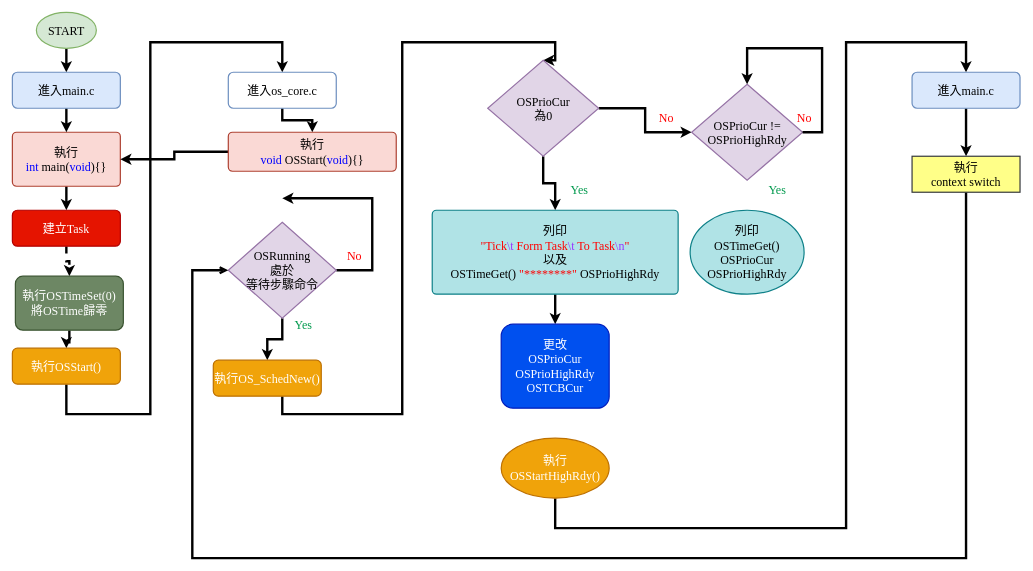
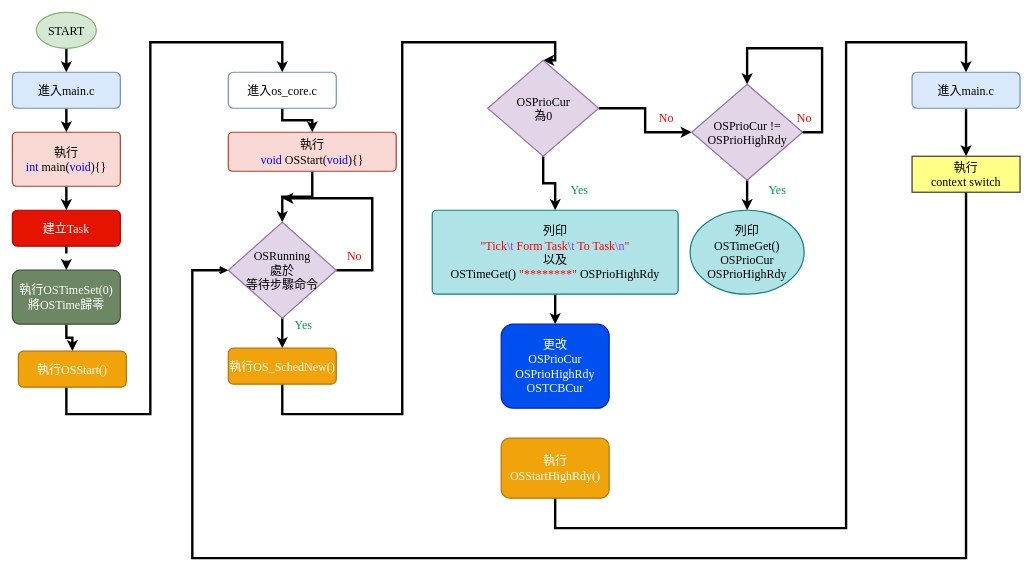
  <mxCell id="0" />
  <mxCell id="1" parent="0" />
  <mxCell id="2" value="" style="edgeStyle=orthogonalEdgeStyle;rounded=0;orthogonalLoop=1;jettySize=auto;html=1;strokeWidth=4;fontSize=20;fontFamily=標楷體;" edge="1" parent="1" source="3" target="13"><mxGeometry relative="1" as="geometry" /></mxCell>
  <mxCell id="3" value="START" style="strokeWidth=2;html=1;shape=mxgraph.flowchart.start_1;whiteSpace=wrap;fontSize=20;fontFamily=標楷體;fillColor=#d5e8d4;strokeColor=#82b366;" vertex="1" parent="1"><mxGeometry x="60" y="20" width="100" height="60" as="geometry" /></mxCell>
  <mxCell id="4" value="" style="edgeStyle=orthogonalEdgeStyle;rounded=0;orthogonalLoop=1;jettySize=auto;html=1;strokeWidth=4;fontSize=20;fontFamily=標楷體;" edge="1" parent="1" source="5" target="7"><mxGeometry relative="1" as="geometry" /></mxCell>
  <mxCell id="5" value="執行&lt;br&gt;&lt;font color=&quot;#0000ff&quot;&gt;int&lt;/font&gt; main(&lt;font color=&quot;#0000ff&quot;&gt;void&lt;/font&gt;){}" style="rounded=1;whiteSpace=wrap;html=1;absoluteArcSize=1;arcSize=14;strokeWidth=2;fontSize=20;fontFamily=標楷體;fillColor=#fad9d5;strokeColor=#ae4132;" vertex="1" parent="1"><mxGeometry x="20" y="220" width="180" height="90" as="geometry" /></mxCell>
  <mxCell id="6" value="" style="edgeStyle=orthogonalEdgeStyle;rounded=0;orthogonalLoop=1;jettySize=auto;html=1;strokeWidth=4;fontSize=20;fontFamily=標楷體;dashed=1;" edge="1" parent="1" source="7" target="9"><mxGeometry relative="1" as="geometry" /></mxCell>
  <mxCell id="7" value="建立Task" style="whiteSpace=wrap;html=1;rounded=1;fontSize=20;strokeWidth=2;arcSize=14;fontFamily=標楷體;fillColor=#e51400;strokeColor=#B20000;fontColor=#ffffff;" vertex="1" parent="1"><mxGeometry x="20" y="350" width="180" height="60" as="geometry" /></mxCell>
  <mxCell id="8" value="" style="edgeStyle=orthogonalEdgeStyle;rounded=0;orthogonalLoop=1;jettySize=auto;html=1;strokeWidth=4;fontSize=20;fontFamily=標楷體;" edge="1" parent="1" source="9" target="11"><mxGeometry relative="1" as="geometry" /></mxCell>
- <mxCell id="9" value="執行OSTimeSet(0)&lt;br&gt;將OSTime歸零" style="whiteSpace=wrap;html=1;rounded=1;fontSize=20;strokeWidth=2;arcSize=14;fontFamily=標楷體;fillColor=#6d8764;strokeColor=#3A5431;fontColor=#ffffff;" vertex="1" parent="1"><mxGeometry x="25" y="460" width="180" height="90" as="geometry" /></mxCell>
+ <mxCell id="9" value="執行OSTimeSet(0)&lt;br&gt;將OSTime歸零" style="whiteSpace=wrap;html=1;rounded=1;fontSize=20;strokeWidth=2;arcSize=14;fontFamily=標楷體;fillColor=#6d8764;strokeColor=#3A5431;fontColor=#ffffff;" vertex="1" parent="1"><mxGeometry x="20" y="450" width="180" height="90" as="geometry" /></mxCell>
  <mxCell id="10" style="edgeStyle=orthogonalEdgeStyle;rounded=0;orthogonalLoop=1;jettySize=auto;html=1;entryX=0.5;entryY=0;entryDx=0;entryDy=0;strokeWidth=4;fontSize=20;fontFamily=標楷體;" edge="1" parent="1" source="11" target="15"><mxGeometry relative="1" as="geometry"><Array as="points"><mxPoint x="110" y="690" /><mxPoint x="250" y="690" /><mxPoint x="250" y="70" /><mxPoint x="470" y="70" /></Array></mxGeometry></mxCell>
- <mxCell id="11" value="執行OSStart()" style="whiteSpace=wrap;html=1;rounded=1;fontSize=20;strokeWidth=2;arcSize=14;fontFamily=標楷體;fillColor=#f0a30a;strokeColor=#BD7000;fontColor=#ffffff;" vertex="1" parent="1"><mxGeometry x="20" y="580" width="180" height="60" as="geometry" /></mxCell>
+ <mxCell id="11" value="執行OSStart()" style="whiteSpace=wrap;html=1;rounded=1;fontSize=20;strokeWidth=2;arcSize=14;fontFamily=標楷體;fillColor=#f0a30a;strokeColor=#BD7000;fontColor=#ffffff;" vertex="1" parent="1"><mxGeometry x="30" y="585" width="180" height="60" as="geometry" /></mxCell>
  <mxCell id="12" value="" style="edgeStyle=orthogonalEdgeStyle;rounded=0;orthogonalLoop=1;jettySize=auto;html=1;strokeWidth=4;fontSize=20;fontFamily=標楷體;" edge="1" parent="1" source="13" target="5"><mxGeometry relative="1" as="geometry" /></mxCell>
  <mxCell id="13" value="進入main.c" style="whiteSpace=wrap;html=1;rounded=1;fontSize=20;strokeWidth=2;arcSize=14;fontFamily=標楷體;fillColor=#dae8fc;strokeColor=#6c8ebf;" vertex="1" parent="1"><mxGeometry x="20" y="120" width="180" height="60" as="geometry" /></mxCell>
  <mxCell id="14" value="" style="edgeStyle=orthogonalEdgeStyle;rounded=0;orthogonalLoop=1;jettySize=auto;html=1;strokeWidth=4;fontSize=20;fontFamily=標楷體;" edge="1" parent="1" source="15" target="17"><mxGeometry relative="1" as="geometry" /></mxCell>
  <mxCell id="15" value="進入os_core.c" style="whiteSpace=wrap;html=1;rounded=1;fontSize=20;strokeWidth=2;arcSize=14;fontFamily=標楷體;fillColor=#ffffff;strokeColor=#6c8ebf;" vertex="1" parent="1"><mxGeometry x="380" y="120" width="180" height="60" as="geometry" /></mxCell>
- <mxCell id="16" value="" style="edgeStyle=orthogonalEdgeStyle;rounded=0;orthogonalLoop=1;jettySize=auto;html=1;strokeWidth=4;fontSize=20;fontFamily=標楷體;" edge="1" parent="1" source="17" target="5"><mxGeometry relative="1" as="geometry" /></mxCell>
+ <mxCell id="16" value="" style="edgeStyle=orthogonalEdgeStyle;rounded=0;orthogonalLoop=1;jettySize=auto;html=1;strokeWidth=4;fontSize=20;fontFamily=標楷體;" edge="1" parent="1" source="17" target="20"><mxGeometry relative="1" as="geometry" /></mxCell>
  <mxCell id="17" value="執行&lt;br&gt;&lt;font color=&quot;#0000ff&quot;&gt;void&lt;/font&gt; OSStart(&lt;font color=&quot;#0000ff&quot;&gt;void&lt;/font&gt;){}" style="rounded=1;whiteSpace=wrap;html=1;absoluteArcSize=1;arcSize=14;strokeWidth=2;fontSize=20;fontFamily=標楷體;fillColor=#fad9d5;strokeColor=#ae4132;" vertex="1" parent="1"><mxGeometry x="380" y="220" width="280" height="65" as="geometry" /></mxCell>
  <mxCell id="18" style="edgeStyle=orthogonalEdgeStyle;rounded=0;orthogonalLoop=1;jettySize=auto;html=1;strokeWidth=4;fontSize=20;fontFamily=標楷體;" edge="1" parent="1" source="20"><mxGeometry relative="1" as="geometry"><mxPoint x="470" y="330" as="targetPoint" /><Array as="points"><mxPoint x="620" y="450" /><mxPoint x="620" y="330" /><mxPoint x="470" y="330" /></Array></mxGeometry></mxCell>
  <mxCell id="19" value="" style="edgeStyle=orthogonalEdgeStyle;rounded=0;orthogonalLoop=1;jettySize=auto;html=1;strokeWidth=4;fontSize=20;fontColor=#FF0000;fontFamily=標楷體;" edge="1" parent="1" source="20" target="23"><mxGeometry relative="1" as="geometry" /></mxCell>
  <mxCell id="20" value="OSRunning&lt;br&gt;處於&lt;br&gt;等待步驟命令" style="strokeWidth=2;html=1;shape=mxgraph.flowchart.decision;whiteSpace=wrap;fontSize=20;fontFamily=標楷體;fillColor=#e1d5e7;strokeColor=#9673a6;" vertex="1" parent="1"><mxGeometry x="380" y="370" width="180" height="160" as="geometry" /></mxCell>
  <mxCell id="21" value="No" style="text;html=1;align=center;verticalAlign=middle;resizable=0;points=[];autosize=1;fontSize=20;fontColor=#FF0000;fontFamily=標楷體;" vertex="1" parent="1"><mxGeometry x="570" y="410" width="40" height="30" as="geometry" /></mxCell>
  <mxCell id="22" value="" style="edgeStyle=orthogonalEdgeStyle;rounded=0;orthogonalLoop=1;jettySize=auto;html=1;strokeWidth=4;fontSize=20;fontColor=#FF0000;entryX=0.5;entryY=0;entryDx=0;entryDy=0;entryPerimeter=0;fontFamily=標楷體;" edge="1" parent="1" source="23" target="27"><mxGeometry relative="1" as="geometry"><Array as="points"><mxPoint x="470" y="690" /><mxPoint x="670" y="690" /><mxPoint x="670" y="70" /><mxPoint x="925" y="70" /></Array></mxGeometry></mxCell>
- <mxCell id="23" value="執行OS_SchedNew()" style="whiteSpace=wrap;html=1;rounded=1;fontSize=20;strokeWidth=2;arcSize=14;fontFamily=標楷體;fillColor=#f0a30a;strokeColor=#BD7000;fontColor=#ffffff;" vertex="1" parent="1"><mxGeometry x="355" y="600" width="180" height="60" as="geometry" /></mxCell>
+ <mxCell id="23" value="執行OS_SchedNew()" style="whiteSpace=wrap;html=1;rounded=1;fontSize=20;strokeWidth=2;arcSize=14;fontFamily=標楷體;fillColor=#f0a30a;strokeColor=#BD7000;fontColor=#ffffff;" vertex="1" parent="1"><mxGeometry x="380" y="580" width="180" height="60" as="geometry" /></mxCell>
  <mxCell id="24" value="&lt;font color=&quot;#00994d&quot;&gt;Yes&lt;/font&gt;" style="text;html=1;align=center;verticalAlign=middle;resizable=0;points=[];autosize=1;fontSize=20;fontColor=#FF0000;fontFamily=標楷體;" vertex="1" parent="1"><mxGeometry x="480" y="525" width="50" height="30" as="geometry" /></mxCell>
  <mxCell id="25" value="" style="edgeStyle=orthogonalEdgeStyle;rounded=0;orthogonalLoop=1;jettySize=auto;html=1;strokeWidth=4;fontSize=20;fontColor=#FF0000;fontFamily=標楷體;" edge="1" parent="1" source="27" target="29"><mxGeometry relative="1" as="geometry" /></mxCell>
  <mxCell id="26" value="" style="edgeStyle=orthogonalEdgeStyle;rounded=0;orthogonalLoop=1;jettySize=auto;html=1;strokeWidth=4;fontSize=20;fontColor=#FF0000;" edge="1" parent="1" source="27" target="41"><mxGeometry relative="1" as="geometry" /></mxCell>
  <mxCell id="27" value="OSPrioCur&lt;br&gt;為0" style="strokeWidth=2;html=1;shape=mxgraph.flowchart.decision;whiteSpace=wrap;fontSize=20;fontFamily=標楷體;fillColor=#e1d5e7;strokeColor=#9673a6;" vertex="1" parent="1"><mxGeometry x="812.5" y="100" width="185" height="160" as="geometry" /></mxCell>
  <mxCell id="28" value="" style="edgeStyle=orthogonalEdgeStyle;rounded=0;orthogonalLoop=1;jettySize=auto;html=1;strokeWidth=4;fontSize=20;fontColor=#FF0000;" edge="1" parent="1" source="29" target="33"><mxGeometry relative="1" as="geometry" /></mxCell>
  <mxCell id="29" value="列印&lt;br&gt;&lt;font color=&quot;#ff0000&quot;&gt;&quot;Tick&lt;/font&gt;&lt;font color=&quot;#9933ff&quot;&gt;\t&lt;/font&gt;&lt;font color=&quot;#ff0000&quot;&gt; Form Task&lt;/font&gt;&lt;font color=&quot;#9933ff&quot;&gt;\t&lt;/font&gt;&lt;font color=&quot;#ff0000&quot;&gt; To Task&lt;/font&gt;&lt;font color=&quot;#9933ff&quot;&gt;\n&lt;/font&gt;&lt;font color=&quot;#ff0000&quot;&gt;&quot;&lt;/font&gt;&lt;br&gt;以及&lt;br&gt;OSTimeGet() &lt;font color=&quot;#ff0000&quot;&gt;&quot;********&quot;&lt;/font&gt; OSPrioHighRdy" style="rounded=1;whiteSpace=wrap;html=1;absoluteArcSize=1;arcSize=14;strokeWidth=2;fontSize=20;fontFamily=標楷體;fillColor=#b0e3e6;strokeColor=#0e8088;" vertex="1" parent="1"><mxGeometry x="720" y="350" width="410" height="140" as="geometry" /></mxCell>
  <mxCell id="30" value="&lt;font color=&quot;#00994d&quot;&gt;Yes&lt;/font&gt;" style="text;html=1;align=center;verticalAlign=middle;resizable=0;points=[];autosize=1;fontSize=20;fontColor=#FF0000;fontFamily=標楷體;" vertex="1" parent="1"><mxGeometry x="940" y="300" width="50" height="30" as="geometry" /></mxCell>
  <mxCell id="31" value="列印&lt;br&gt;OSTimeGet()&lt;br&gt;OSPrioCur&lt;br&gt;OSPrioHighRdy" style="ellipse;whiteSpace=wrap;html=1;absoluteArcSize=1;arcSize=14;strokeWidth=2;fontSize=20;fontFamily=標楷體;align=center;fillColor=#b0e3e6;strokeColor=#0e8088;" vertex="1" parent="1"><mxGeometry x="1150" y="350" width="190" height="140" as="geometry" /></mxCell>
  <mxCell id="32" value="No" style="text;html=1;align=center;verticalAlign=middle;resizable=0;points=[];autosize=1;fontSize=20;fontColor=#FF0000;fontFamily=標楷體;" vertex="1" parent="1"><mxGeometry x="1090" y="180" width="40" height="30" as="geometry" /></mxCell>
  <mxCell id="33" value="更改&lt;br&gt;OSPrioCur&lt;br&gt;OSPrioHighRdy&lt;br&gt;OSTCBCur" style="whiteSpace=wrap;html=1;rounded=1;fontSize=20;strokeWidth=2;arcSize=14;fontFamily=標楷體;fillColor=#0050ef;strokeColor=#001DBC;fontColor=#ffffff;" vertex="1" parent="1"><mxGeometry x="835" y="540" width="180" height="140" as="geometry" /></mxCell>
  <mxCell id="34" style="edgeStyle=orthogonalEdgeStyle;rounded=0;orthogonalLoop=1;jettySize=auto;html=1;entryX=0.5;entryY=0;entryDx=0;entryDy=0;strokeWidth=4;fontSize=20;fontColor=#FF0000;" edge="1" parent="1" source="35" target="37"><mxGeometry relative="1" as="geometry"><Array as="points"><mxPoint x="925" y="880" /><mxPoint x="1410" y="880" /><mxPoint x="1410" y="70" /><mxPoint x="1610" y="70" /></Array></mxGeometry></mxCell>
- <mxCell id="35" value="執行OSStartHighRdy()" style="ellipse;whiteSpace=wrap;html=1;fontSize=20;strokeWidth=2;arcSize=14;fontFamily=標楷體;fillColor=#f0a30a;strokeColor=#BD7000;fontColor=#ffffff;" vertex="1" parent="1"><mxGeometry x="835" y="730" width="180" height="100" as="geometry" /></mxCell>
+ <mxCell id="35" value="執行OSStartHighRdy()" style="whiteSpace=wrap;html=1;rounded=1;fontSize=20;strokeWidth=2;arcSize=14;fontFamily=標楷體;fillColor=#f0a30a;strokeColor=#BD7000;fontColor=#ffffff;" vertex="1" parent="1"><mxGeometry x="835" y="730" width="180" height="100" as="geometry" /></mxCell>
  <mxCell id="36" value="" style="edgeStyle=orthogonalEdgeStyle;rounded=0;orthogonalLoop=1;jettySize=auto;html=1;strokeWidth=4;fontSize=20;fontColor=#FF0000;" edge="1" parent="1" source="37" target="39"><mxGeometry relative="1" as="geometry" /></mxCell>
  <mxCell id="37" value="進入main.c" style="whiteSpace=wrap;html=1;rounded=1;fontSize=20;strokeWidth=2;arcSize=14;fontFamily=標楷體;fillColor=#dae8fc;strokeColor=#6c8ebf;" vertex="1" parent="1"><mxGeometry x="1520" y="120" width="180" height="60" as="geometry" /></mxCell>
  <mxCell id="38" style="edgeStyle=orthogonalEdgeStyle;rounded=0;orthogonalLoop=1;jettySize=auto;html=1;entryX=0;entryY=0.5;entryDx=0;entryDy=0;entryPerimeter=0;strokeWidth=4;fontSize=20;fontColor=#FF0000;endArrow=open;" edge="1" parent="1" source="39" target="20"><mxGeometry relative="1" as="geometry"><Array as="points"><mxPoint x="1610" y="930" /><mxPoint x="320" y="930" /><mxPoint x="320" y="450" /></Array></mxGeometry></mxCell>
  <mxCell id="39" value="執行&lt;br&gt;context switch" style="whiteSpace=wrap;html=1;fontFamily=標楷體;fontSize=20;strokeColor=#36393d;strokeWidth=2;fillColor=#ffff88;arcSize=14;rounded=0;" vertex="1" parent="1"><mxGeometry x="1520" y="260" width="180" height="60" as="geometry" /></mxCell>
+ <mxCell id="40" value="" style="edgeStyle=orthogonalEdgeStyle;rounded=0;orthogonalLoop=1;jettySize=auto;html=1;strokeWidth=4;fontSize=20;fontColor=#FF0000;" edge="1" parent="1" source="41" target="31"><mxGeometry relative="1" as="geometry" /></mxCell>
  <mxCell id="41" value="OSPrioCur != OSPrioHighRdy" style="strokeWidth=2;html=1;shape=mxgraph.flowchart.decision;whiteSpace=wrap;fontSize=20;fontFamily=標楷體;fillColor=#e1d5e7;strokeColor=#9673a6;" vertex="1" parent="1"><mxGeometry x="1152.5" y="140" width="185" height="160" as="geometry" /></mxCell>
  <mxCell id="42" style="edgeStyle=orthogonalEdgeStyle;rounded=0;orthogonalLoop=1;jettySize=auto;html=1;entryX=0.5;entryY=0;entryDx=0;entryDy=0;entryPerimeter=0;strokeWidth=4;fontSize=20;fontColor=#FF0000;exitX=1;exitY=0.5;exitDx=0;exitDy=0;exitPerimeter=0;" edge="1" parent="1" source="41" target="41"><mxGeometry relative="1" as="geometry"><Array as="points"><mxPoint x="1370" y="220" /><mxPoint x="1370" y="80" /><mxPoint x="1245" y="80" /></Array></mxGeometry></mxCell>
  <mxCell id="43" value="No" style="text;html=1;align=center;verticalAlign=middle;resizable=0;points=[];autosize=1;fontSize=20;fontColor=#FF0000;fontFamily=標楷體;" vertex="1" parent="1"><mxGeometry x="1320" y="180" width="40" height="30" as="geometry" /></mxCell>
  <mxCell id="44" value="&lt;font color=&quot;#00994d&quot;&gt;Yes&lt;/font&gt;" style="text;html=1;align=center;verticalAlign=middle;resizable=0;points=[];autosize=1;fontSize=20;fontColor=#FF0000;fontFamily=標楷體;" vertex="1" parent="1"><mxGeometry x="1270" y="300" width="50" height="30" as="geometry" /></mxCell>
